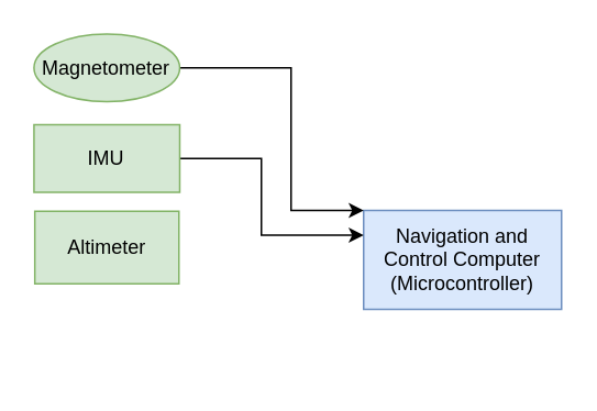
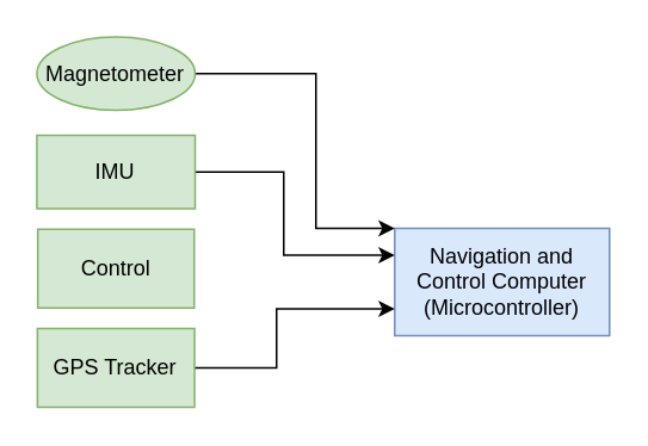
  <mxCell id="0" />
  <mxCell id="1" parent="0" />
  <mxCell id="2" value="Navigation and Control Computer&lt;br&gt;(Microcontroller)" style="rounded=0;whiteSpace=wrap;html=1;fillColor=#dae8fc;strokeColor=#6c8ebf;" parent="1" vertex="1"><mxGeometry x="220" y="127" width="120" height="60" as="geometry" /></mxCell>
  <mxCell id="3" style="edgeStyle=orthogonalEdgeStyle;rounded=0;orthogonalLoop=1;jettySize=auto;html=1;entryX=0;entryY=0.25;entryDx=0;entryDy=0;" parent="1" source="4" target="2" edge="1"><mxGeometry relative="1" as="geometry"><mxPoint x="185" y="145" as="targetPoint" /><Array as="points"><mxPoint x="158" y="95" /><mxPoint x="158" y="142" /></Array></mxGeometry></mxCell>
  <mxCell id="4" value="IMU" style="rounded=0;whiteSpace=wrap;html=1;fillColor=#d5e8d4;strokeColor=#82b366;" parent="1" vertex="1"><mxGeometry x="20.12" y="75" width="88.38" height="41" as="geometry" /></mxCell>
- <mxCell id="5" value="Altimeter" style="rounded=0;whiteSpace=wrap;html=1;fillColor=#d5e8d4;strokeColor=#82b366;" parent="1" vertex="1"><mxGeometry x="20.62" y="127.5" width="87.38" height="44" as="geometry" /></mxCell>
+ <mxCell id="5" value="Control" style="rounded=0;whiteSpace=wrap;html=1;fillColor=#d5e8d4;strokeColor=#82b366;" parent="1" vertex="1"><mxGeometry x="20.62" y="127.5" width="87.38" height="44" as="geometry" /></mxCell>
+ <mxCell id="6" style="edgeStyle=orthogonalEdgeStyle;rounded=0;orthogonalLoop=1;jettySize=auto;html=1;exitX=1;exitY=0.5;exitDx=0;exitDy=0;entryX=0;entryY=0.75;entryDx=0;entryDy=0;" parent="1" source="7" target="2" edge="1"><mxGeometry relative="1" as="geometry"><Array as="points"><mxPoint x="154" y="205" /><mxPoint x="154" y="172" /></Array></mxGeometry></mxCell>
+ <mxCell id="7" value="GPS Tracker" style="rounded=0;whiteSpace=wrap;html=1;fillColor=#d5e8d4;strokeColor=#82b366;" parent="1" vertex="1"><mxGeometry x="20.435" y="183" width="87.75" height="44" as="geometry" /></mxCell>
  <mxCell id="8" style="edgeStyle=orthogonalEdgeStyle;rounded=0;orthogonalLoop=1;jettySize=auto;html=1;entryX=0;entryY=0;entryDx=0;entryDy=0;" edge="1" parent="1" source="9" target="2"><mxGeometry relative="1" as="geometry"><mxPoint x="220" y="87" as="targetPoint" /><Array as="points"><mxPoint x="176" y="41" /><mxPoint x="176" y="127" /></Array></mxGeometry></mxCell>
  <mxCell id="9" value="Magnetometer" style="ellipse;whiteSpace=wrap;html=1;fillColor=#d5e8d4;strokeColor=#82b366;" vertex="1" parent="1"><mxGeometry x="20.12" y="20" width="88.38" height="41" as="geometry" /></mxCell>
